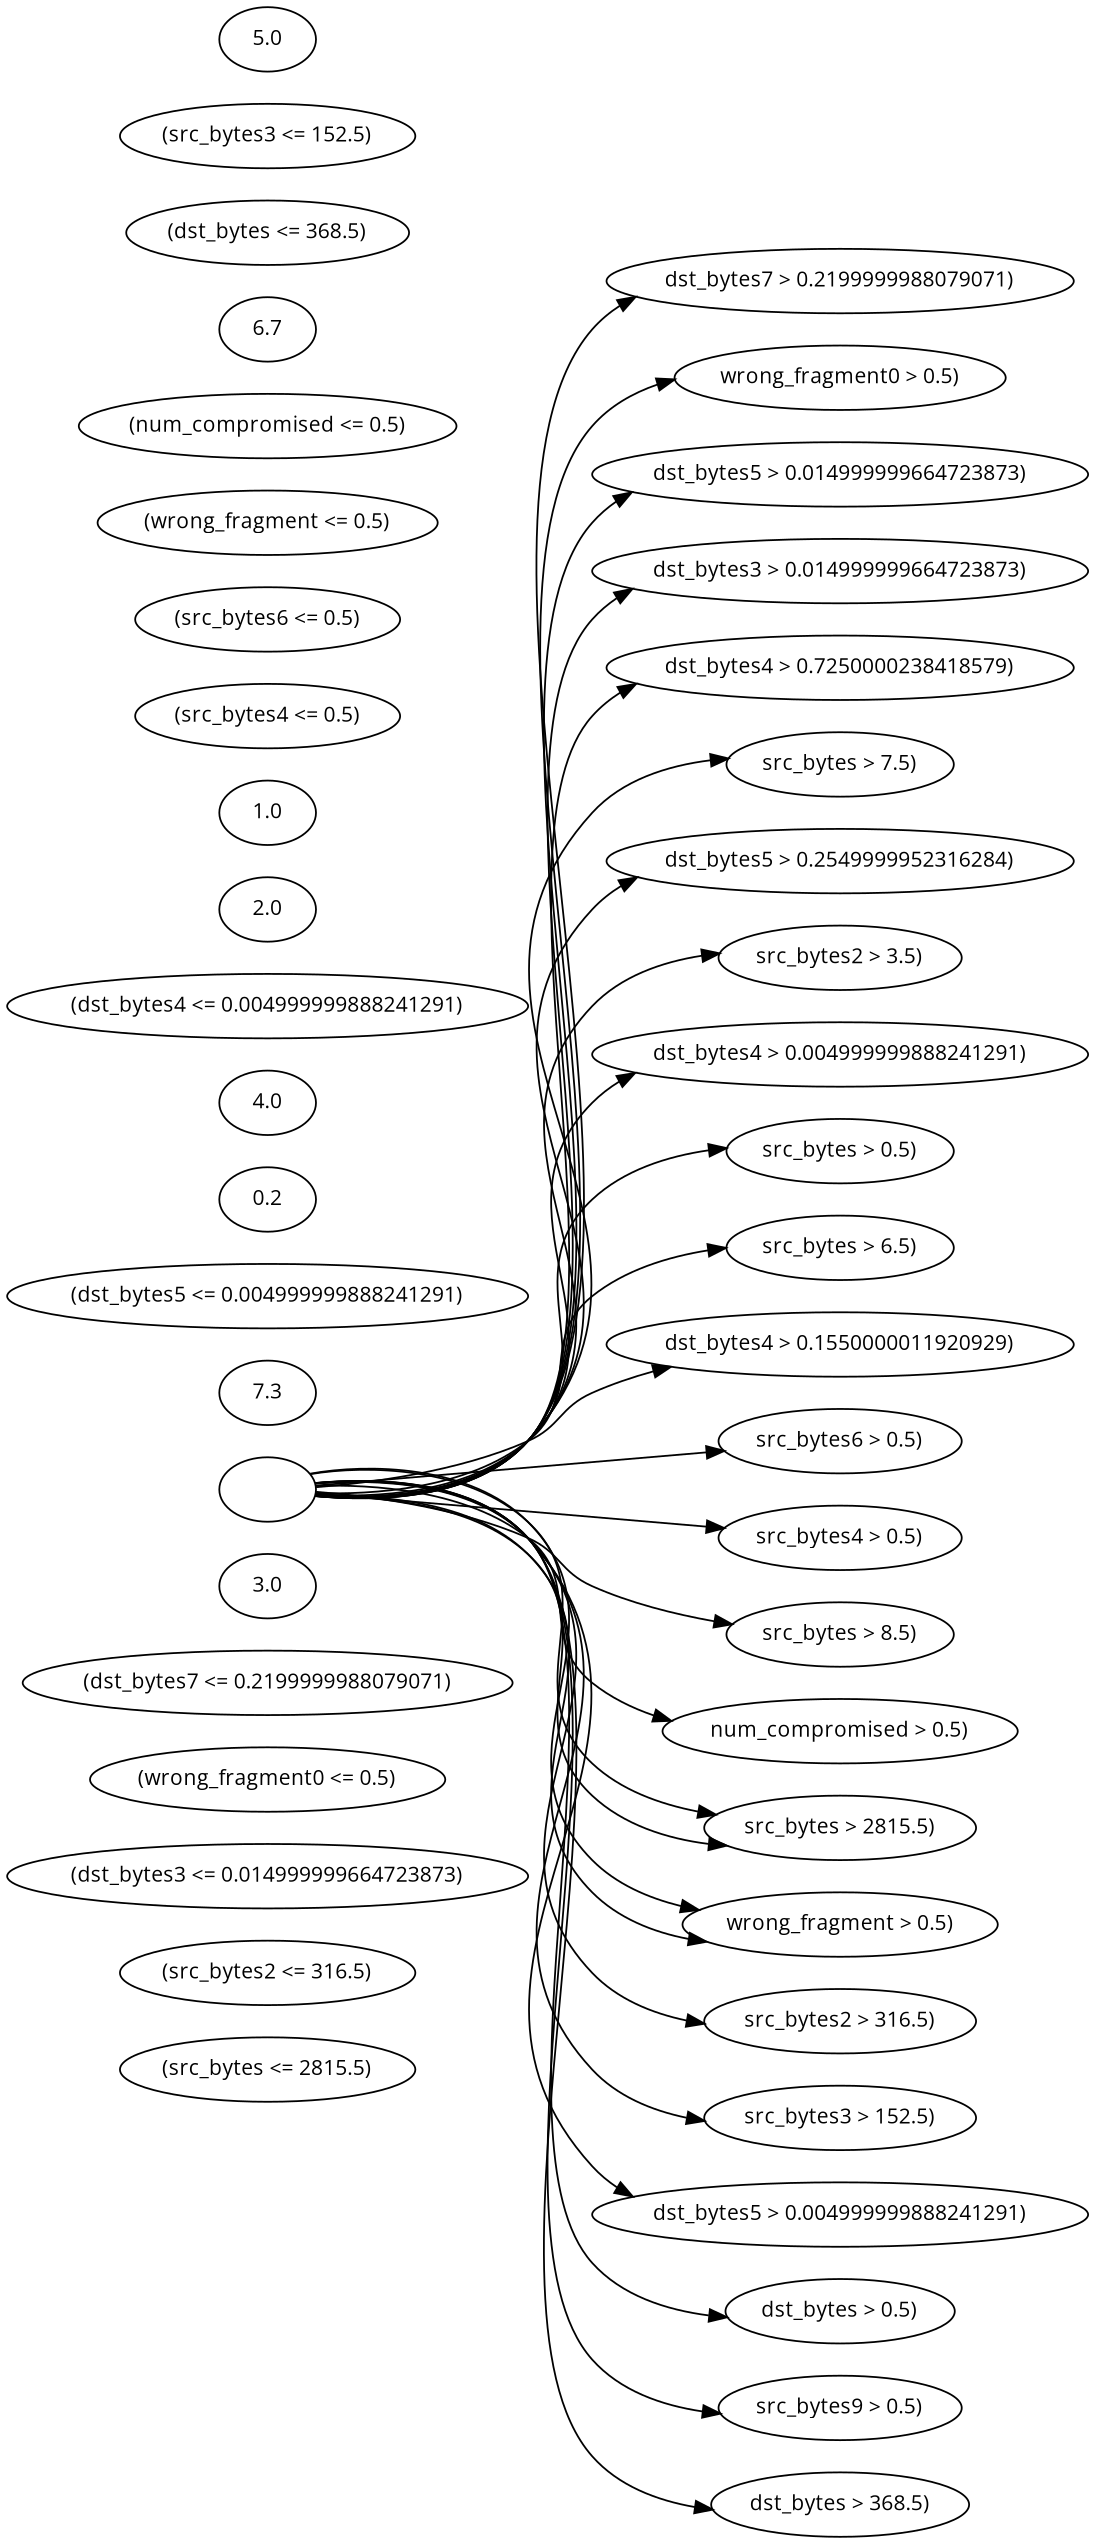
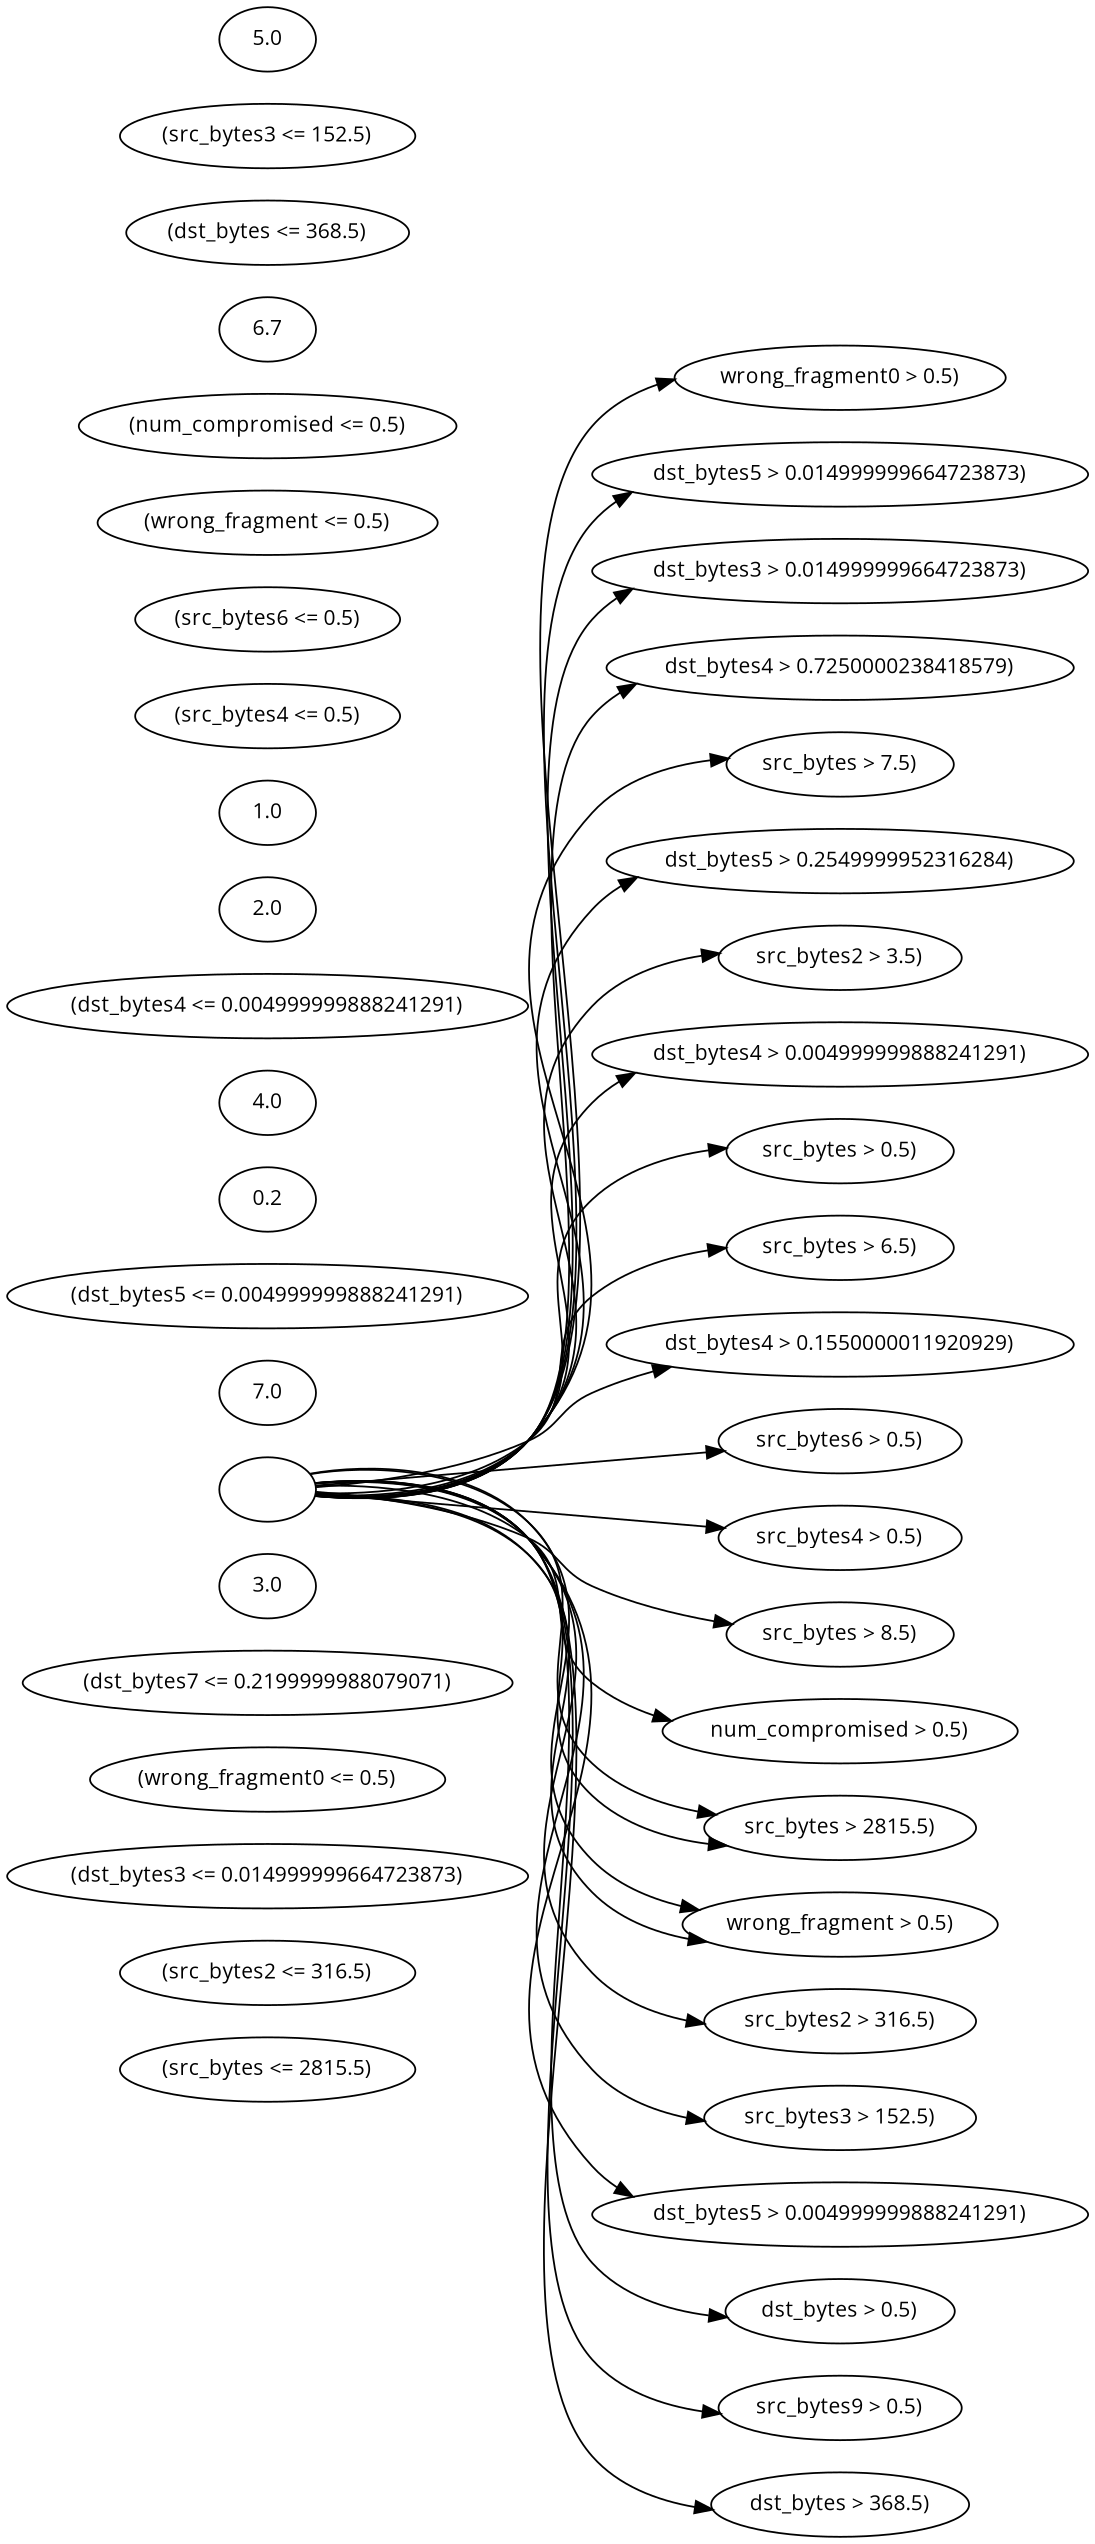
  digraph {
    fontname="Open Sans"
    rankdir=LR
    node [fontname="Open Sans" fontsize=12]
    edge [fontname="Open Sans" fontsize=10]
    n1 [label="(src_bytes <= 2815.5)"]
    n2 [label="(src_bytes2 <= 316.5)"]
    n3 [label="(dst_bytes3 <= 0.014999999664723873)"]
    n4 [label="(wrong_fragment0 <= 0.5)"]
    n5 [label="(dst_bytes7 <= 0.2199999988079071)"]
    n6 [label=3.0]
    ""
-   "dst_bytes7 > 0.2199999988079071)"
    "wrong_fragment0 > 0.5)"
    "dst_bytes5 > 0.014999999664723873)"
    "dst_bytes3 > 0.014999999664723873)"
    "dst_bytes4 > 0.7250000238418579)"
    "src_bytes > 7.5)"
    "dst_bytes5 > 0.2549999952316284)"
    "src_bytes2 > 3.5)"
    "dst_bytes4 > 0.004999999888241291)"
    "src_bytes > 0.5)"
    "src_bytes > 6.5)"
    "dst_bytes4 > 0.1550000011920929)"
    "src_bytes6 > 0.5)"
    "src_bytes4 > 0.5)"
    "src_bytes > 8.5)"
    "num_compromised > 0.5)"
    "src_bytes > 2815.5)"
    "wrong_fragment > 0.5)"
    "src_bytes2 > 316.5)"
    "src_bytes3 > 152.5)"
    "dst_bytes5 > 0.004999999888241291)"
    "dst_bytes > 0.5)"
    "src_bytes9 > 0.5)"
    "dst_bytes > 368.5)"
-   n32 [label=7.3]
+   n32 [label=7.0]
    n33 [label="(dst_bytes5 <= 0.004999999888241291)"]
    n34 [label=0.2]
    n35 [label=4.0]
    n36 [label="(dst_bytes4 <= 0.004999999888241291)"]
    n37 [label=2.0]
    n38 [label=1.0]
    n39 [label="(src_bytes4 <= 0.5)"]
    n40 [label="(src_bytes6 <= 0.5)"]
    n41 [label="(wrong_fragment <= 0.5)"]
    n42 [label="(num_compromised <= 0.5)"]
    n43 [label=6.7]
    n44 [label="(dst_bytes <= 368.5)"]
    n45 [label="(src_bytes3 <= 152.5)"]
    n46 [label=5.0]
-   "" -> "dst_bytes7 > 0.2199999988079071)"
    "" -> "wrong_fragment0 > 0.5)"
    "" -> "dst_bytes5 > 0.014999999664723873)"
    "" -> "dst_bytes3 > 0.014999999664723873)"
    "" -> "dst_bytes4 > 0.7250000238418579)"
    "" -> "src_bytes > 7.5)"
    "" -> "dst_bytes5 > 0.2549999952316284)"
    "" -> "src_bytes2 > 3.5)"
    "" -> "dst_bytes4 > 0.004999999888241291)"
    "" -> "src_bytes > 0.5)"
    "" -> "src_bytes > 6.5)"
    "" -> "dst_bytes4 > 0.1550000011920929)"
    "" -> "src_bytes6 > 0.5)"
    "" -> "src_bytes4 > 0.5)"
    "" -> "src_bytes > 8.5)"
    "" -> "num_compromised > 0.5)"
    "" -> "src_bytes > 2815.5)"
    "" -> "src_bytes > 2815.5)"
    "" -> "wrong_fragment > 0.5)"
    "" -> "wrong_fragment > 0.5)"
    "" -> "src_bytes2 > 316.5)"
    "" -> "src_bytes3 > 152.5)"
    "" -> "dst_bytes5 > 0.004999999888241291)"
    "" -> "dst_bytes > 0.5)"
    "" -> "src_bytes9 > 0.5)"
    "" -> "dst_bytes > 368.5)"
  }
